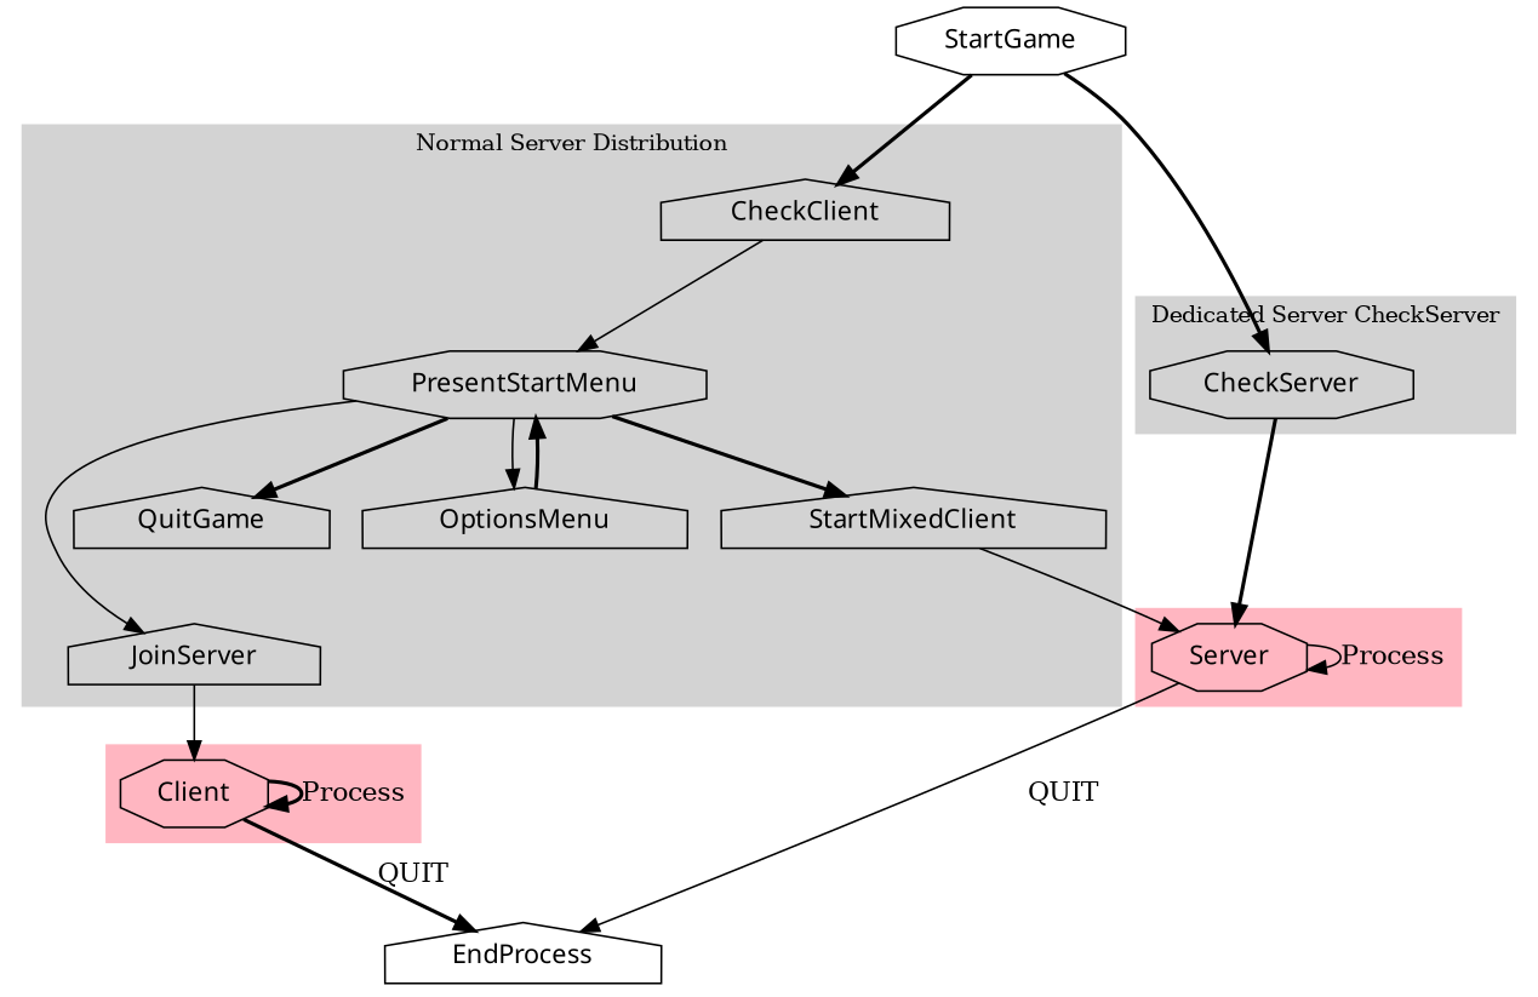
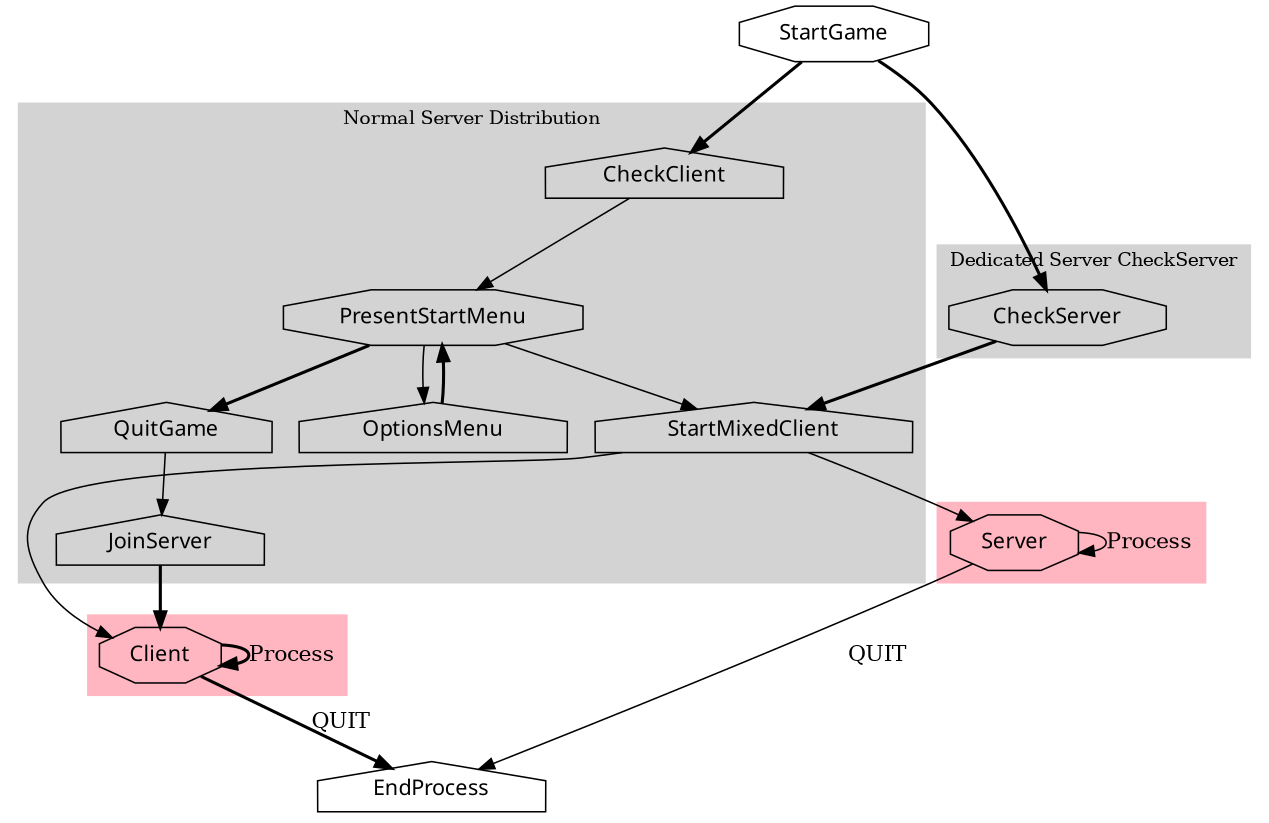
  digraph {
    fontsize=12
    node [fontname="Source Code Variable,sans-serif" shape=house]
    edge [style=solid]
    CheckClient
    PresentStartMenu [shape=octagon]
    OptionsMenu
    QuitGame
    JoinServer
    StartMixedClient
    CheckServer [shape=octagon]
    Server [shape=octagon]
    Client [shape=octagon]
    EndProcess
    StartGame [shape=octagon]
    subgraph cluster_1 {
      color=lightgrey
      label="Normal Server Distribution"
      style=filled
      CheckClient
      PresentStartMenu
      OptionsMenu
      QuitGame
      JoinServer
      StartMixedClient
    }
    subgraph cluster_2 {
      color=lightgrey
      label="Dedicated Server CheckServer"
      style=filled
      CheckServer
    }
    subgraph cluster_3 {
      color=lightpink
      style=filled
      Server
    }
    subgraph cluster_4 {
      color=lightpink
      style=filled
      Client
    }
    CheckClient -> PresentStartMenu
    PresentStartMenu -> OptionsMenu
    PresentStartMenu -> QuitGame [style=bold]
-   PresentStartMenu -> JoinServer
-   PresentStartMenu -> StartMixedClient [style=bold]
+   QuitGame -> JoinServer
+   PresentStartMenu -> StartMixedClient
    OptionsMenu -> PresentStartMenu [style=bold]
-   JoinServer -> Client
+   JoinServer -> Client [style=bold]
    StartMixedClient -> Server
-   CheckServer -> Server [style=bold]
+   StartMixedClient -> Client
+   CheckServer -> StartMixedClient [style=bold]
    Server -> Server [label=Process]
    Server -> EndProcess [label=QUIT]
    Client -> Client [label=Process style=bold]
    Client -> EndProcess [label=QUIT style=bold]
    StartGame -> CheckClient [style=bold]
    StartGame -> CheckServer [style=bold]
  }
